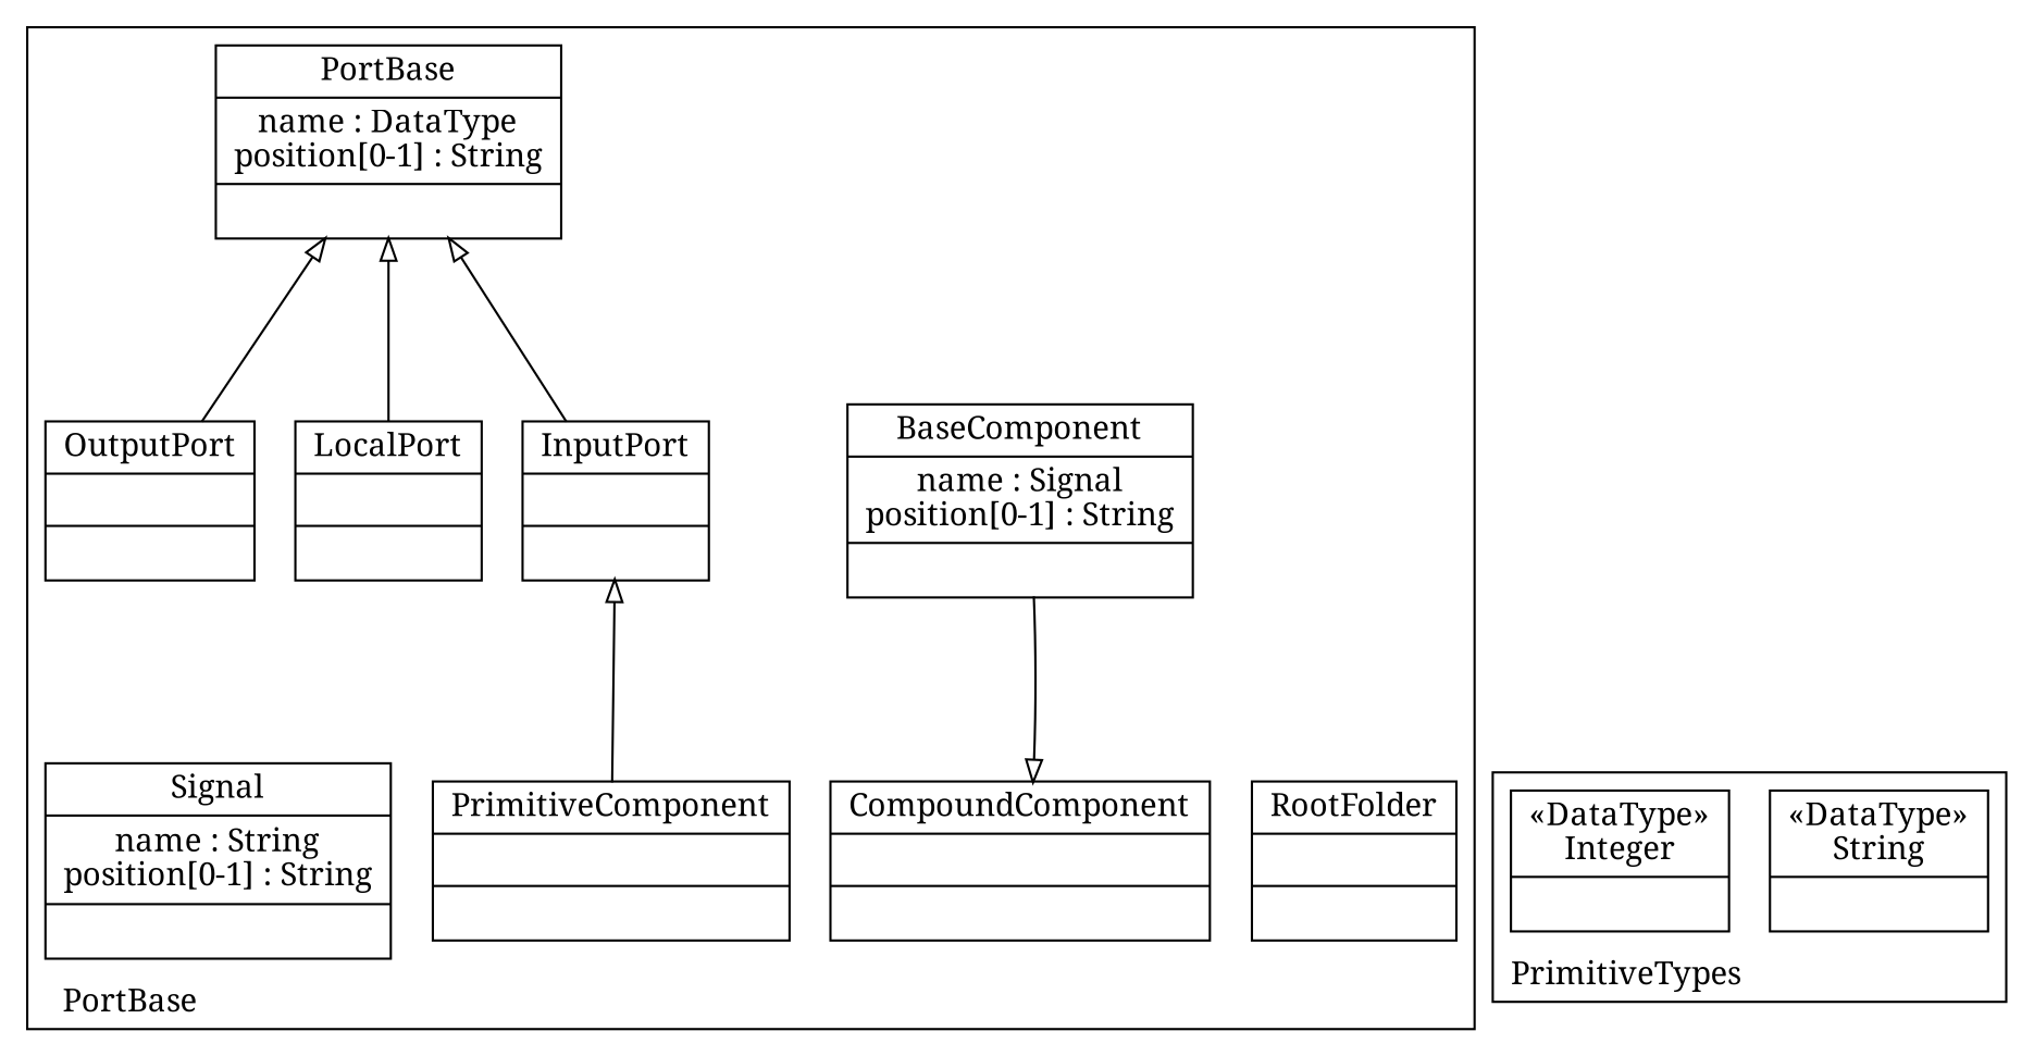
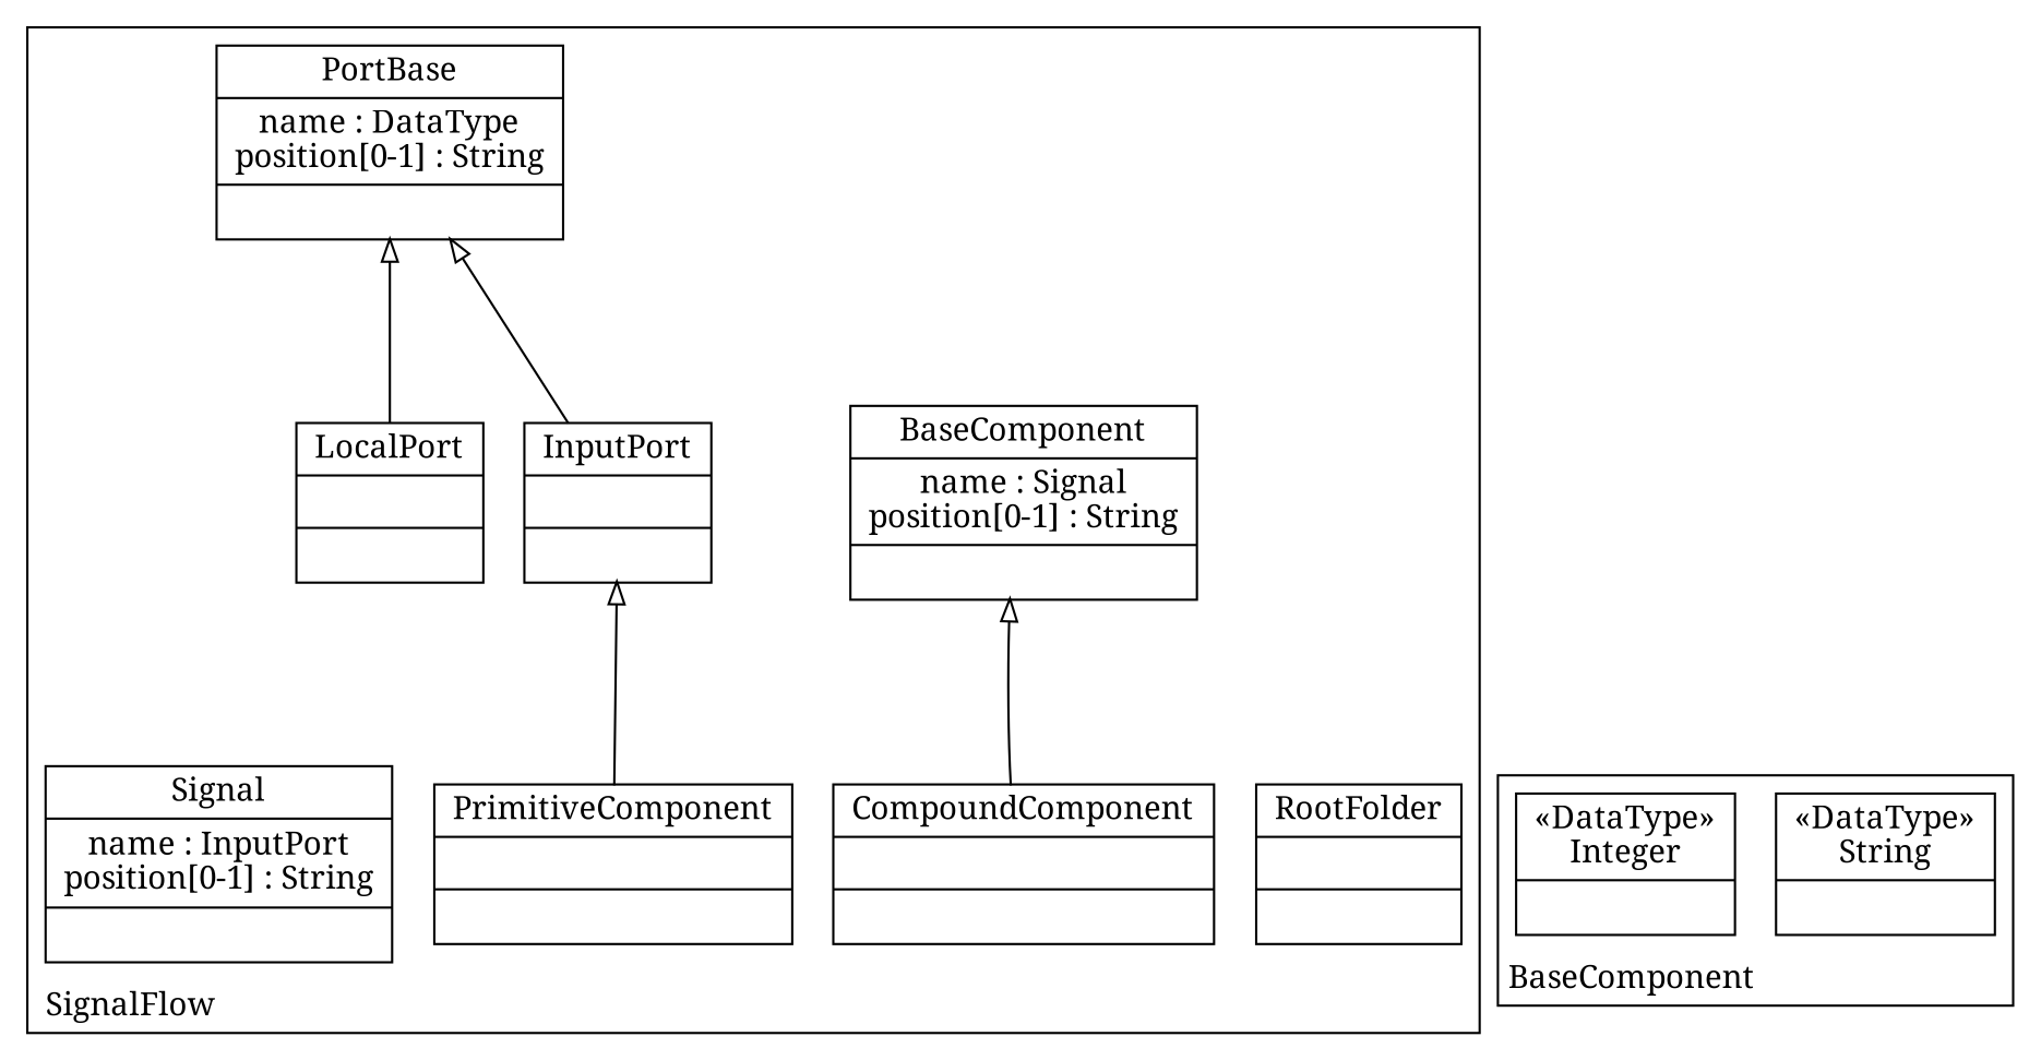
  digraph {
    compound=true
    fontname="Noto Serif"
    labeljust=l
    labelloc=t
    nodeSep=0.75
    rankdir=BT
    node [fontname="Noto Serif" shape=record]
    edge [arrowhead=onormal constraint=true fontname="Noto Serif" group=PortBase minlen=2]
    n1 [label="{RootFolder| | }"]
    n2 [label="{CompoundComponent| | }"]
    n3 [label="{BaseComponent|name : Signal\nposition[0-1] : String| }"]
    n4 [label="{PrimitiveComponent| | }"]
    n5 [label="{InputPort| | }"]
    n6 [label="{PortBase|name : DataType\nposition[0-1] : String| }"]
    n7 [label="{LocalPort| | }"]
-   n8 [label="{OutputPort| | }"]
-   n9 [label="{Signal|name : String\nposition[0-1] : String| }"]
+   n9 [label="{Signal|name : InputPort\nposition[0-1] : String| }"]
    n10 [label="{&#171;DataType&#187;\nString|}"]
    n11 [label="{&#171;DataType&#187;\nInteger|}"]
    subgraph cluster_1 {
      color=black
-     label=PortBase
+     label=SignalFlow
      n1
      n2
      n3
      n4
      n5
      n6
      n7
-     n8
      n9
    }
    subgraph cluster_2 {
      color=black
-     label=PrimitiveTypes
+     label=BaseComponent
      n10
      n11
    }
-   n3 -> n2 [group=BaseComponent]
+   n2 -> n3 [group=BaseComponent]
    n4 -> n5 [group=BaseComponent]
    n5 -> n6
    n7 -> n6
-   n8 -> n6
  }
